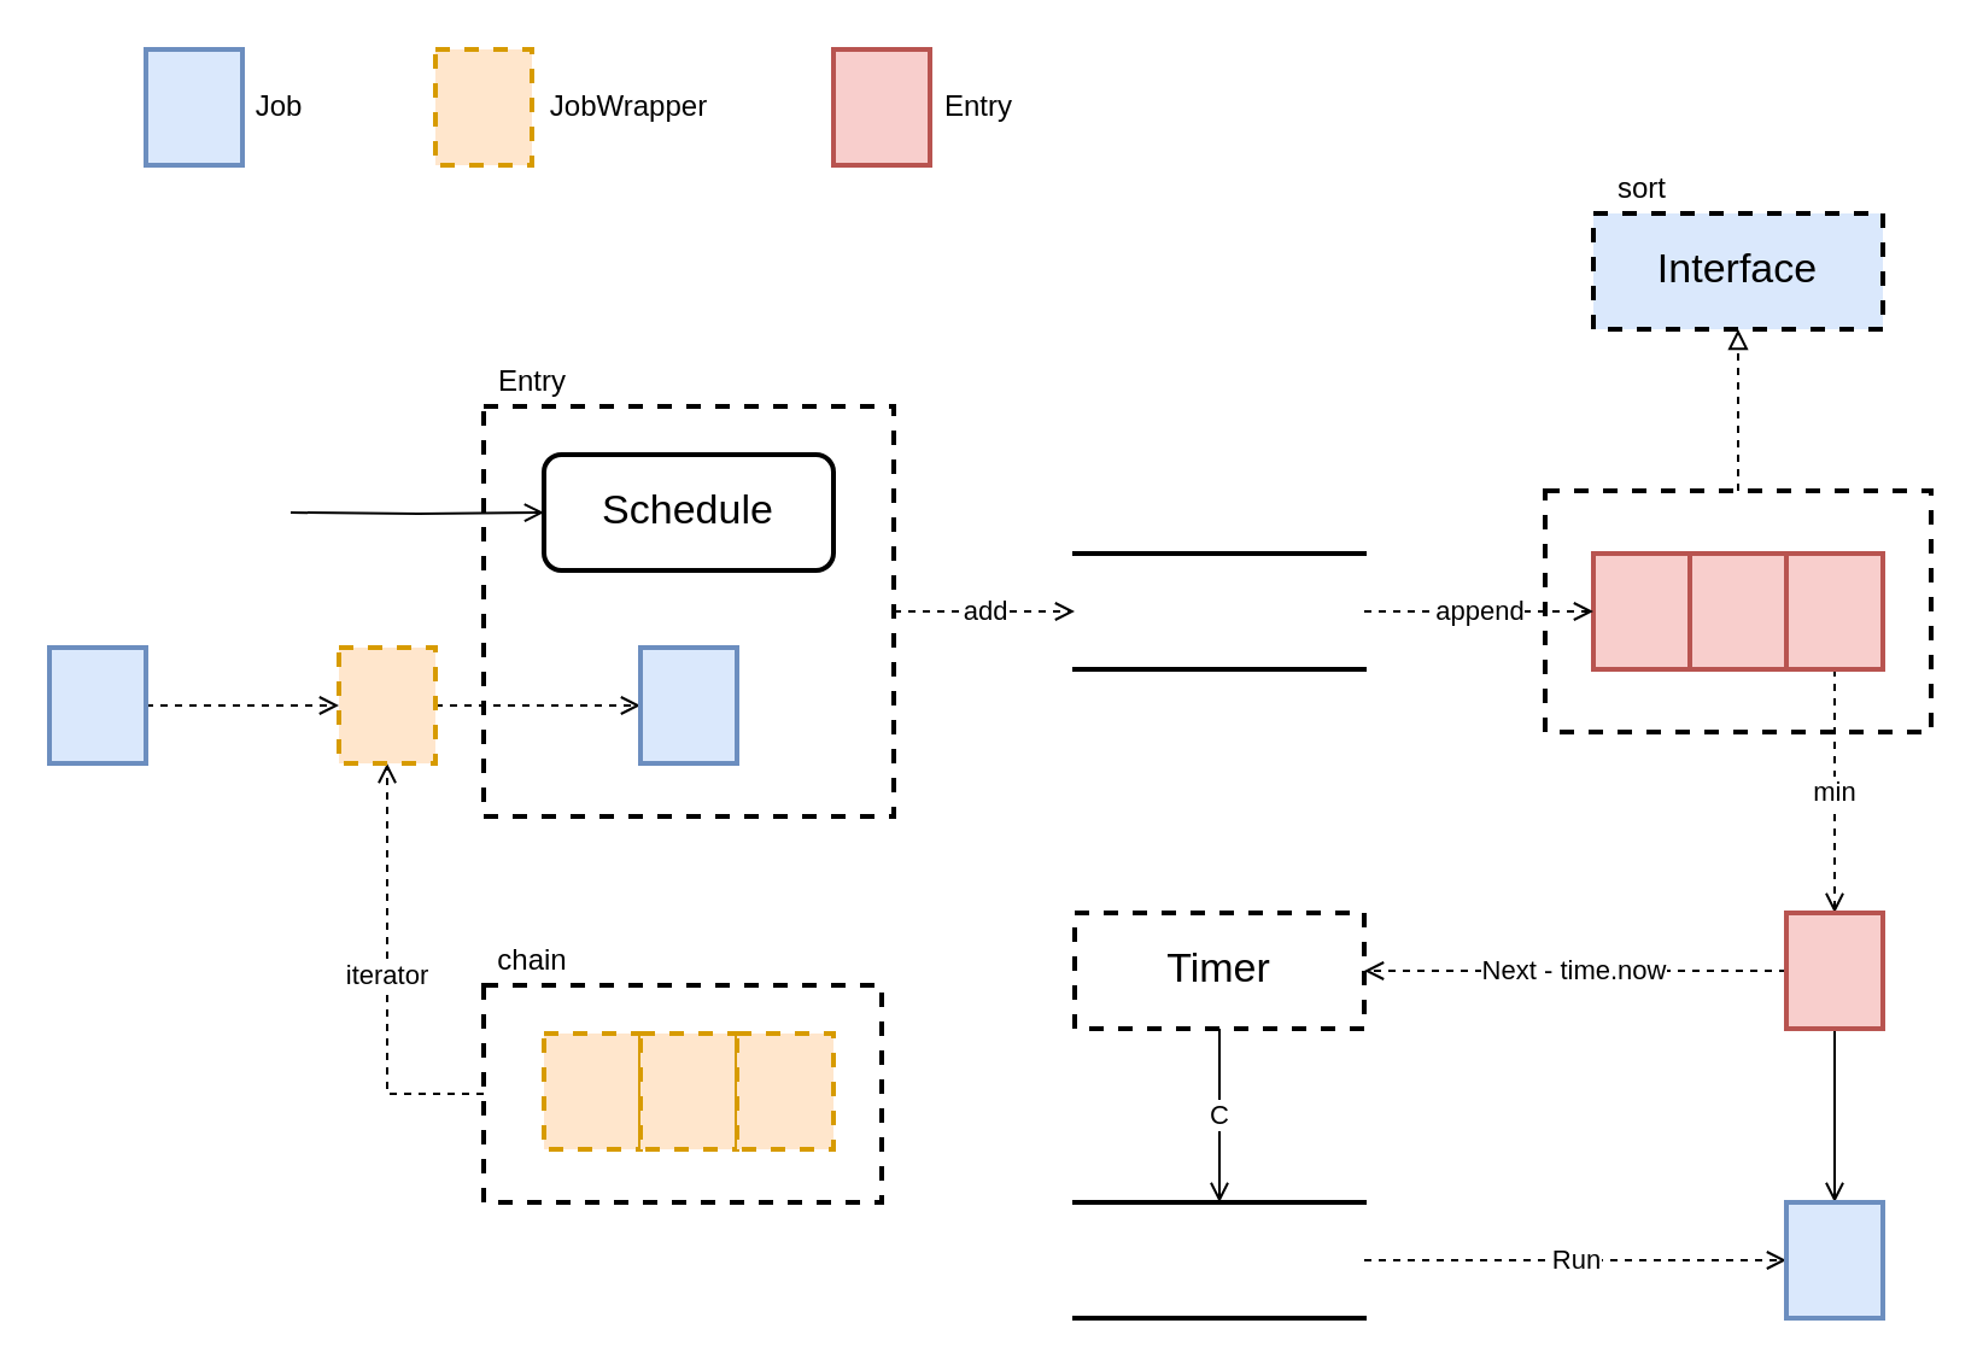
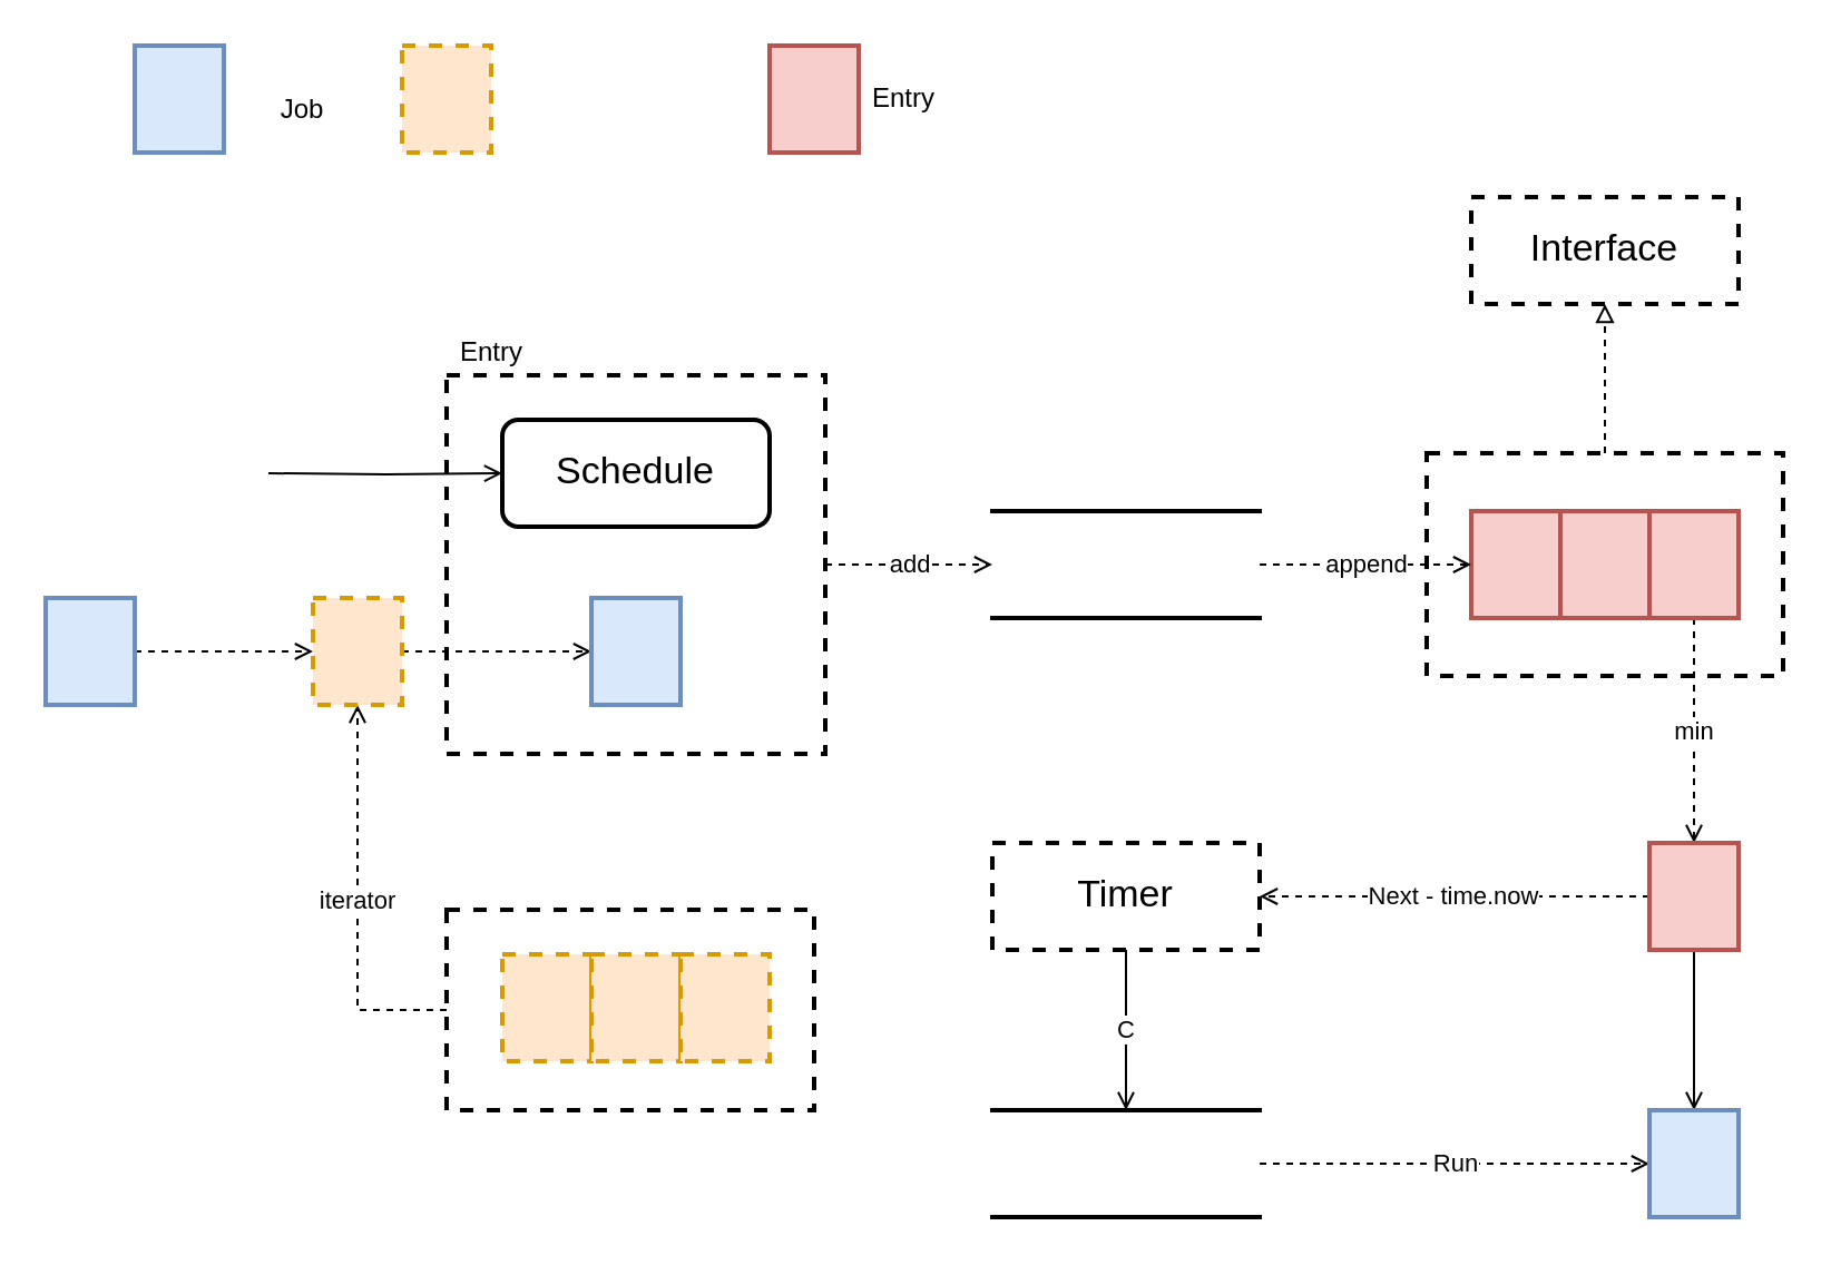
  <mxCell id="0" />
  <mxCell id="1" parent="0" />
  <mxCell id="2" value="iterator" style="edgeStyle=orthogonalEdgeStyle;rounded=0;orthogonalLoop=1;jettySize=auto;html=1;exitX=0;exitY=0.5;exitDx=0;exitDy=0;entryX=0.5;entryY=1;entryDx=0;entryDy=0;dashed=1;endArrow=open;endFill=0;" edge="1" parent="1" source="3" target="21"><mxGeometry relative="1" as="geometry" /></mxCell>
  <mxCell id="3" value="" style="rounded=0;whiteSpace=wrap;html=1;strokeWidth=2;fontSize=17;dashed=1;fillColor=none;" vertex="1" parent="1"><mxGeometry x="200" y="408" width="165" height="90" as="geometry" /></mxCell>
  <mxCell id="4" value="add" style="edgeStyle=orthogonalEdgeStyle;rounded=0;orthogonalLoop=1;jettySize=auto;html=1;exitX=1;exitY=0.5;exitDx=0;exitDy=0;entryX=0;entryY=0.5;entryDx=0;entryDy=0;endArrow=open;endFill=0;dashed=1;" edge="1" parent="1" source="5" target="41"><mxGeometry relative="1" as="geometry" /></mxCell>
  <mxCell id="5" value="" style="rounded=0;whiteSpace=wrap;html=1;strokeWidth=2;fontSize=17;fillColor=none;dashed=1;" vertex="1" parent="1"><mxGeometry x="200" y="168" width="170" height="170" as="geometry" /></mxCell>
  <mxCell id="6" style="edgeStyle=orthogonalEdgeStyle;rounded=0;orthogonalLoop=1;jettySize=auto;html=1;exitX=1;exitY=0.5;exitDx=0;exitDy=0;endArrow=open;endFill=0;entryX=0;entryY=0.5;entryDx=0;entryDy=0;dashed=1;" edge="1" parent="1" source="21" target="11"><mxGeometry relative="1" as="geometry" /></mxCell>
  <mxCell id="7" value="" style="edgeStyle=orthogonalEdgeStyle;rounded=0;orthogonalLoop=1;jettySize=auto;html=1;endArrow=open;endFill=0;" edge="1" parent="1" target="8"><mxGeometry relative="1" as="geometry"><mxPoint x="120" y="212" as="sourcePoint" /></mxGeometry></mxCell>
  <mxCell id="8" value="Schedule" style="whiteSpace=wrap;html=1;strokeWidth=2;fontSize=17;rounded=1;" vertex="1" parent="1"><mxGeometry x="225" y="188" width="120" height="48" as="geometry" /></mxCell>
  <mxCell id="9" style="edgeStyle=orthogonalEdgeStyle;rounded=0;orthogonalLoop=1;jettySize=auto;html=1;exitX=1;exitY=0.5;exitDx=0;exitDy=0;entryX=0;entryY=0.5;entryDx=0;entryDy=0;endArrow=open;endFill=0;dashed=1;" edge="1" parent="1" source="10" target="21"><mxGeometry relative="1" as="geometry" /></mxCell>
  <mxCell id="10" value="" style="rounded=0;whiteSpace=wrap;html=1;strokeWidth=2;fontSize=17;fillColor=#dae8fc;strokeColor=#6c8ebf;" vertex="1" parent="1"><mxGeometry x="20" y="268" width="40" height="48" as="geometry" /></mxCell>
  <mxCell id="11" value="" style="rounded=0;whiteSpace=wrap;html=1;strokeWidth=2;fontSize=17;fillColor=#dae8fc;strokeColor=#6c8ebf;" vertex="1" parent="1"><mxGeometry x="265" y="268" width="40" height="48" as="geometry" /></mxCell>
  <mxCell id="12" value="Entry" style="text;html=1;align=center;verticalAlign=middle;resizable=0;points=[];autosize=1;strokeColor=none;" vertex="1" parent="1"><mxGeometry x="200" y="148" width="40" height="20" as="geometry" /></mxCell>
  <mxCell id="13" value="" style="rounded=0;whiteSpace=wrap;html=1;strokeWidth=2;fontSize=17;dashed=1;fillColor=#ffe6cc;strokeColor=#d79b00;" vertex="1" parent="1"><mxGeometry x="225" y="428" width="40" height="48" as="geometry" /></mxCell>
  <mxCell id="14" value="" style="rounded=0;whiteSpace=wrap;html=1;strokeWidth=2;fontSize=17;dashed=1;fillColor=#ffe6cc;strokeColor=#d79b00;" vertex="1" parent="1"><mxGeometry x="265" y="428" width="40" height="48" as="geometry" /></mxCell>
  <mxCell id="15" value="" style="rounded=0;whiteSpace=wrap;html=1;strokeWidth=2;fontSize=17;dashed=1;fillColor=#ffe6cc;strokeColor=#d79b00;" vertex="1" parent="1"><mxGeometry x="305" y="428" width="40" height="48" as="geometry" /></mxCell>
  <mxCell id="16" value="" style="rounded=0;whiteSpace=wrap;html=1;strokeWidth=2;fontSize=17;dashed=1;fillColor=#ffe6cc;strokeColor=#d79b00;" vertex="1" parent="1"><mxGeometry x="180" y="20" width="40" height="48" as="geometry" /></mxCell>
- <mxCell id="17" value="JobWrapper" style="text;html=1;align=center;verticalAlign=middle;resizable=0;points=[];autosize=1;strokeColor=none;" vertex="1" parent="1"><mxGeometry x="220" y="34" width="80" height="20" as="geometry" /></mxCell>
- <mxCell id="18" value="chain" style="text;html=1;align=center;verticalAlign=middle;resizable=0;points=[];autosize=1;strokeColor=none;" vertex="1" parent="1"><mxGeometry x="200" y="388" width="40" height="20" as="geometry" /></mxCell>
  <mxCell id="19" value="" style="rounded=0;whiteSpace=wrap;html=1;strokeWidth=2;fontSize=17;fillColor=#dae8fc;strokeColor=#6c8ebf;" vertex="1" parent="1"><mxGeometry x="60" y="20" width="40" height="48" as="geometry" /></mxCell>
- <mxCell id="20" value="Job" style="text;html=1;align=center;verticalAlign=middle;resizable=0;points=[];autosize=1;strokeColor=none;" vertex="1" parent="1"><mxGeometry x="100" y="34" width="30" height="20" as="geometry" /></mxCell>
+ <mxCell id="20" value="Job" style="text;html=1;align=center;verticalAlign=middle;resizable=0;points=[];autosize=1;strokeColor=none;" vertex="1" parent="1"><mxGeometry x="120" y="39" width="30" height="20" as="geometry" /></mxCell>
  <mxCell id="21" value="" style="rounded=0;whiteSpace=wrap;html=1;strokeWidth=2;fontSize=17;dashed=1;fillColor=#ffe6cc;strokeColor=#d79b00;" vertex="1" parent="1"><mxGeometry x="140" y="268" width="40" height="48" as="geometry" /></mxCell>
  <mxCell id="22" value="" style="rounded=0;whiteSpace=wrap;html=1;strokeWidth=2;fontSize=17;fillColor=none;dashed=1;" vertex="1" parent="1"><mxGeometry x="640" y="203" width="160" height="100" as="geometry" /></mxCell>
  <mxCell id="23" value="" style="rounded=0;whiteSpace=wrap;html=1;strokeWidth=2;fontSize=17;fillColor=#f8cecc;strokeColor=#b85450;" vertex="1" parent="1"><mxGeometry x="660" y="229" width="40" height="48" as="geometry" /></mxCell>
  <mxCell id="24" value="" style="rounded=0;whiteSpace=wrap;html=1;strokeWidth=2;fontSize=17;fillColor=#f8cecc;strokeColor=#b85450;" vertex="1" parent="1"><mxGeometry x="700" y="229" width="40" height="48" as="geometry" /></mxCell>
  <mxCell id="25" value="min" style="edgeStyle=orthogonalEdgeStyle;rounded=0;orthogonalLoop=1;jettySize=auto;html=1;exitX=0.5;exitY=1;exitDx=0;exitDy=0;dashed=1;endArrow=open;endFill=0;entryX=0.5;entryY=0;entryDx=0;entryDy=0;" edge="1" parent="1" source="26" target="32"><mxGeometry relative="1" as="geometry"><mxPoint x="670" y="347" as="targetPoint" /></mxGeometry></mxCell>
  <mxCell id="26" value="" style="rounded=0;whiteSpace=wrap;html=1;strokeWidth=2;fontSize=17;fillColor=#f8cecc;strokeColor=#b85450;" vertex="1" parent="1"><mxGeometry x="740" y="229" width="40" height="48" as="geometry" /></mxCell>
  <mxCell id="27" style="edgeStyle=orthogonalEdgeStyle;rounded=0;orthogonalLoop=1;jettySize=auto;html=1;exitX=0.5;exitY=0;exitDx=0;exitDy=0;entryX=0.5;entryY=1;entryDx=0;entryDy=0;endArrow=block;endFill=0;dashed=1;" edge="1" parent="1" source="22" target="28"><mxGeometry relative="1" as="geometry" /></mxCell>
- <mxCell id="28" value="Interface" style="rounded=0;whiteSpace=wrap;html=1;strokeWidth=2;fontSize=17;dashed=1;fillColor=#dae8fc;" vertex="1" parent="1"><mxGeometry x="660" y="88" width="120" height="48" as="geometry" /></mxCell>
- <mxCell id="29" value="sort" style="text;html=1;align=center;verticalAlign=middle;resizable=0;points=[];autosize=1;strokeColor=none;" vertex="1" parent="1"><mxGeometry x="660" y="68" width="40" height="20" as="geometry" /></mxCell>
+ <mxCell id="28" value="Interface" style="rounded=0;whiteSpace=wrap;html=1;strokeWidth=2;fontSize=17;dashed=1;" vertex="1" parent="1"><mxGeometry x="660" y="88" width="120" height="48" as="geometry" /></mxCell>
  <mxCell id="30" value="Next - time.now" style="edgeStyle=orthogonalEdgeStyle;rounded=0;orthogonalLoop=1;jettySize=auto;html=1;exitX=0;exitY=0.5;exitDx=0;exitDy=0;dashed=1;endArrow=open;endFill=0;entryX=1;entryY=0.5;entryDx=0;entryDy=0;" edge="1" parent="1" source="32" target="34"><mxGeometry relative="1" as="geometry"><mxPoint x="840" y="361" as="targetPoint" /></mxGeometry></mxCell>
  <mxCell id="31" style="edgeStyle=orthogonalEdgeStyle;rounded=0;orthogonalLoop=1;jettySize=auto;html=1;exitX=0.5;exitY=1;exitDx=0;exitDy=0;entryX=0.5;entryY=0;entryDx=0;entryDy=0;endArrow=open;endFill=0;" edge="1" parent="1" source="32" target="37"><mxGeometry relative="1" as="geometry" /></mxCell>
  <mxCell id="32" value="" style="rounded=0;whiteSpace=wrap;html=1;strokeWidth=2;fontSize=17;fillColor=#f8cecc;strokeColor=#b85450;" vertex="1" parent="1"><mxGeometry x="740" y="378" width="40" height="48" as="geometry" /></mxCell>
  <mxCell id="33" value="C" style="edgeStyle=orthogonalEdgeStyle;rounded=0;orthogonalLoop=1;jettySize=auto;html=1;exitX=0.5;exitY=1;exitDx=0;exitDy=0;entryX=0.5;entryY=0;entryDx=0;entryDy=0;endArrow=open;endFill=0;" edge="1" parent="1" source="34" target="36"><mxGeometry relative="1" as="geometry" /></mxCell>
  <mxCell id="34" value="Timer" style="rounded=0;whiteSpace=wrap;html=1;strokeWidth=2;fontSize=17;dashed=1;" vertex="1" parent="1"><mxGeometry x="445" y="378" width="120" height="48" as="geometry" /></mxCell>
  <mxCell id="35" value="Run" style="edgeStyle=orthogonalEdgeStyle;rounded=0;orthogonalLoop=1;jettySize=auto;html=1;exitX=1;exitY=0.5;exitDx=0;exitDy=0;entryX=0;entryY=0.5;entryDx=0;entryDy=0;endArrow=open;endFill=0;dashed=1;" edge="1" parent="1" source="36" target="37"><mxGeometry relative="1" as="geometry"><Array as="points"><mxPoint x="580" y="522" /><mxPoint x="580" y="522" /></Array></mxGeometry></mxCell>
  <mxCell id="36" value="" style="shape=partialRectangle;whiteSpace=wrap;html=1;left=0;right=0;fillColor=none;strokeWidth=2;" vertex="1" parent="1"><mxGeometry x="445" y="498" width="120" height="48" as="geometry" /></mxCell>
  <mxCell id="37" value="" style="rounded=0;whiteSpace=wrap;html=1;strokeWidth=2;fontSize=17;fillColor=#dae8fc;strokeColor=#6c8ebf;" vertex="1" parent="1"><mxGeometry x="740" y="498" width="40" height="48" as="geometry" /></mxCell>
  <mxCell id="38" value="" style="rounded=0;whiteSpace=wrap;html=1;strokeWidth=2;fontSize=17;fillColor=#f8cecc;strokeColor=#b85450;" vertex="1" parent="1"><mxGeometry x="345" y="20" width="40" height="48" as="geometry" /></mxCell>
  <mxCell id="39" value="Entry" style="text;html=1;align=center;verticalAlign=middle;resizable=0;points=[];autosize=1;strokeColor=none;" vertex="1" parent="1"><mxGeometry x="385" y="34" width="40" height="20" as="geometry" /></mxCell>
  <mxCell id="40" value="append" style="edgeStyle=orthogonalEdgeStyle;rounded=0;orthogonalLoop=1;jettySize=auto;html=1;exitX=1;exitY=0.5;exitDx=0;exitDy=0;entryX=0;entryY=0.5;entryDx=0;entryDy=0;endArrow=open;endFill=0;dashed=1;" edge="1" parent="1" source="41" target="23"><mxGeometry relative="1" as="geometry" /></mxCell>
  <mxCell id="41" value="" style="shape=partialRectangle;whiteSpace=wrap;html=1;left=0;right=0;fillColor=none;strokeWidth=2;" vertex="1" parent="1"><mxGeometry x="445" y="229" width="120" height="48" as="geometry" /></mxCell>
